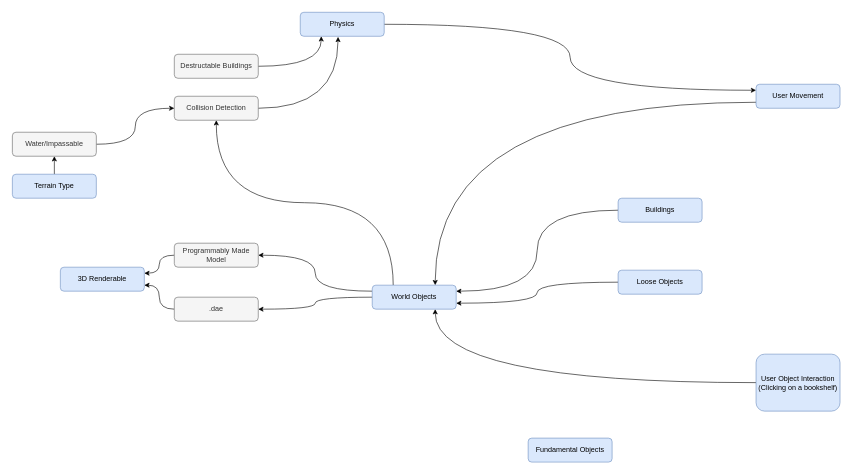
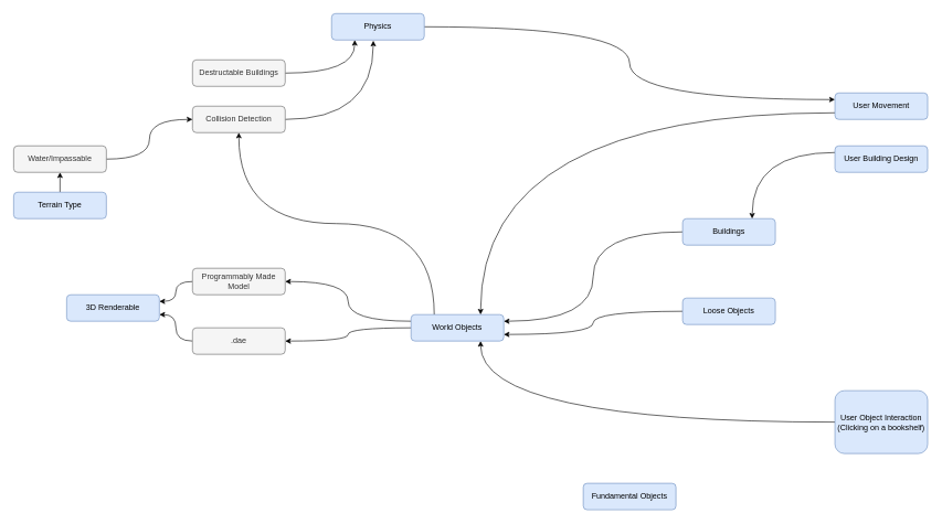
  <mxCell id="0" />
  <mxCell id="1" parent="0" />
  <mxCell id="2" style="edgeStyle=orthogonalEdgeStyle;orthogonalLoop=1;jettySize=auto;html=1;exitX=1;exitY=0.5;exitDx=0;exitDy=0;entryX=0;entryY=0.25;entryDx=0;entryDy=0;curved=1;" parent="1" source="3" target="11" edge="1"><mxGeometry relative="1" as="geometry" /></mxCell>
  <mxCell id="3" value="Physics" style="rounded=1;whiteSpace=wrap;html=1;fillColor=#dae8fc;strokeColor=#6c8ebf;" parent="1" vertex="1"><mxGeometry x="500" y="20" width="140" height="40" as="geometry" /></mxCell>
  <mxCell id="4" style="edgeStyle=orthogonalEdgeStyle;orthogonalLoop=1;jettySize=auto;html=1;exitX=1;exitY=0.5;exitDx=0;exitDy=0;entryX=0.25;entryY=1;entryDx=0;entryDy=0;curved=1;" parent="1" source="5" target="3" edge="1"><mxGeometry relative="1" as="geometry" /></mxCell>
  <mxCell id="5" value="Destructable Buildings" style="rounded=1;whiteSpace=wrap;html=1;fillColor=#f5f5f5;strokeColor=#666666;fontColor=#333333;" parent="1" vertex="1"><mxGeometry x="290" y="90" width="140" height="40" as="geometry" /></mxCell>
  <mxCell id="6" style="edgeStyle=orthogonalEdgeStyle;orthogonalLoop=1;jettySize=auto;html=1;exitX=1;exitY=0.5;exitDx=0;exitDy=0;entryX=0.45;entryY=1.025;entryDx=0;entryDy=0;entryPerimeter=0;curved=1;" parent="1" source="7" target="3" edge="1"><mxGeometry relative="1" as="geometry" /></mxCell>
  <mxCell id="7" value="Collision Detection" style="rounded=1;whiteSpace=wrap;html=1;fillColor=#f5f5f5;strokeColor=#666666;fontColor=#333333;" parent="1" vertex="1"><mxGeometry x="290" y="160" width="140" height="40" as="geometry" /></mxCell>
+ <mxCell id="8" style="edgeStyle=orthogonalEdgeStyle;curved=1;orthogonalLoop=1;jettySize=auto;html=1;exitX=0;exitY=0.25;exitDx=0;exitDy=0;entryX=0.75;entryY=0;entryDx=0;entryDy=0;" parent="1" source="9" target="15" edge="1"><mxGeometry relative="1" as="geometry" /></mxCell>
+ <mxCell id="9" value="User Building Design" style="rounded=1;whiteSpace=wrap;html=1;fillColor=#dae8fc;strokeColor=#6c8ebf;" parent="1" vertex="1"><mxGeometry x="1260" y="220" width="140" height="40" as="geometry" /></mxCell>
  <mxCell id="10" style="edgeStyle=orthogonalEdgeStyle;orthogonalLoop=1;jettySize=auto;html=1;exitX=0;exitY=0.75;exitDx=0;exitDy=0;entryX=0.75;entryY=0;entryDx=0;entryDy=0;curved=1;" parent="1" source="11" target="21" edge="1"><mxGeometry relative="1" as="geometry" /></mxCell>
  <mxCell id="11" value="User Movement" style="rounded=1;whiteSpace=wrap;html=1;fillColor=#dae8fc;strokeColor=#6c8ebf;" parent="1" vertex="1"><mxGeometry x="1260" y="140" width="140" height="40" as="geometry" /></mxCell>
  <mxCell id="12" style="edgeStyle=orthogonalEdgeStyle;orthogonalLoop=1;jettySize=auto;html=1;exitX=0;exitY=0.5;exitDx=0;exitDy=0;entryX=0.75;entryY=1;entryDx=0;entryDy=0;curved=1;" parent="1" source="13" target="21" edge="1"><mxGeometry relative="1" as="geometry" /></mxCell>
  <mxCell id="13" value="&lt;div&gt;User Object Interaction&lt;/div&gt;&lt;div&gt;(Clicking on a bookshelf)&lt;br&gt;&lt;/div&gt;" style="rounded=1;whiteSpace=wrap;html=1;fillColor=#dae8fc;strokeColor=#6c8ebf;" parent="1" vertex="1"><mxGeometry x="1260" y="590" width="140" height="95" as="geometry" /></mxCell>
  <mxCell id="14" style="edgeStyle=orthogonalEdgeStyle;orthogonalLoop=1;jettySize=auto;html=1;exitX=0;exitY=0.5;exitDx=0;exitDy=0;entryX=1;entryY=0.25;entryDx=0;entryDy=0;curved=1;" parent="1" source="15" target="21" edge="1"><mxGeometry relative="1" as="geometry" /></mxCell>
  <mxCell id="15" value="Buildings" style="rounded=1;whiteSpace=wrap;html=1;fillColor=#dae8fc;strokeColor=#6c8ebf;" parent="1" vertex="1"><mxGeometry x="1030" y="330" width="140" height="40" as="geometry" /></mxCell>
  <mxCell id="16" style="edgeStyle=orthogonalEdgeStyle;orthogonalLoop=1;jettySize=auto;html=1;exitX=0;exitY=0.5;exitDx=0;exitDy=0;entryX=1;entryY=0.75;entryDx=0;entryDy=0;curved=1;" parent="1" source="17" target="21" edge="1"><mxGeometry relative="1" as="geometry" /></mxCell>
  <mxCell id="17" value="&lt;div&gt;Loose Objects&lt;/div&gt;" style="rounded=1;whiteSpace=wrap;html=1;fillColor=#dae8fc;strokeColor=#6c8ebf;" parent="1" vertex="1"><mxGeometry x="1030" y="450" width="140" height="40" as="geometry" /></mxCell>
  <mxCell id="18" style="edgeStyle=orthogonalEdgeStyle;orthogonalLoop=1;jettySize=auto;html=1;exitX=0;exitY=0.25;exitDx=0;exitDy=0;entryX=1;entryY=0.5;entryDx=0;entryDy=0;curved=1;" parent="1" source="21" target="24" edge="1"><mxGeometry relative="1" as="geometry" /></mxCell>
  <mxCell id="19" style="edgeStyle=orthogonalEdgeStyle;orthogonalLoop=1;jettySize=auto;html=1;exitX=0;exitY=0.5;exitDx=0;exitDy=0;entryX=1;entryY=0.5;entryDx=0;entryDy=0;curved=1;" parent="1" source="21" target="26" edge="1"><mxGeometry relative="1" as="geometry" /></mxCell>
  <mxCell id="20" style="edgeStyle=orthogonalEdgeStyle;orthogonalLoop=1;jettySize=auto;html=1;exitX=0.25;exitY=0;exitDx=0;exitDy=0;entryX=0.5;entryY=1;entryDx=0;entryDy=0;curved=1;" parent="1" source="21" target="7" edge="1"><mxGeometry relative="1" as="geometry" /></mxCell>
  <mxCell id="21" value="World Objects" style="rounded=1;whiteSpace=wrap;html=1;fillColor=#dae8fc;strokeColor=#6c8ebf;" parent="1" vertex="1"><mxGeometry x="620" y="475" width="140" height="40" as="geometry" /></mxCell>
  <mxCell id="22" value="3D Renderable" style="rounded=1;whiteSpace=wrap;html=1;fillColor=#dae8fc;strokeColor=#6c8ebf;" parent="1" vertex="1"><mxGeometry x="100" y="445" width="140" height="40" as="geometry" /></mxCell>
  <mxCell id="23" style="edgeStyle=orthogonalEdgeStyle;orthogonalLoop=1;jettySize=auto;html=1;exitX=0;exitY=0.5;exitDx=0;exitDy=0;entryX=1;entryY=0.25;entryDx=0;entryDy=0;curved=1;" parent="1" source="24" target="22" edge="1"><mxGeometry relative="1" as="geometry" /></mxCell>
  <mxCell id="24" value="&lt;div&gt;Programmably Made&lt;/div&gt;&lt;div&gt;Model&lt;br&gt;&lt;/div&gt;" style="rounded=1;whiteSpace=wrap;html=1;fillColor=#f5f5f5;strokeColor=#666666;fontColor=#333333;" parent="1" vertex="1"><mxGeometry x="290" y="405" width="140" height="40" as="geometry" /></mxCell>
  <mxCell id="25" style="edgeStyle=orthogonalEdgeStyle;orthogonalLoop=1;jettySize=auto;html=1;exitX=0;exitY=0.5;exitDx=0;exitDy=0;entryX=1;entryY=0.75;entryDx=0;entryDy=0;curved=1;" parent="1" source="26" target="22" edge="1"><mxGeometry relative="1" as="geometry" /></mxCell>
  <mxCell id="26" value=".dae" style="rounded=1;whiteSpace=wrap;html=1;fillColor=#f5f5f5;strokeColor=#666666;fontColor=#333333;" parent="1" vertex="1"><mxGeometry x="290" y="495" width="140" height="40" as="geometry" /></mxCell>
  <mxCell id="27" value="Fundamental Objects" style="rounded=1;whiteSpace=wrap;html=1;fillColor=#dae8fc;strokeColor=#6c8ebf;" parent="1" vertex="1"><mxGeometry x="880" y="730" width="140" height="40" as="geometry" /></mxCell>
  <mxCell id="28" style="edgeStyle=orthogonalEdgeStyle;rounded=0;orthogonalLoop=1;jettySize=auto;html=1;exitX=0.5;exitY=0;exitDx=0;exitDy=0;entryX=0.5;entryY=1;entryDx=0;entryDy=0;" edge="1" parent="1" source="29" target="31"><mxGeometry relative="1" as="geometry" /></mxCell>
  <mxCell id="29" value="Terrain Type" style="rounded=1;whiteSpace=wrap;html=1;fillColor=#dae8fc;strokeColor=#6c8ebf;" vertex="1" parent="1"><mxGeometry x="20" y="290" width="140" height="40" as="geometry" /></mxCell>
  <mxCell id="30" style="edgeStyle=orthogonalEdgeStyle;orthogonalLoop=1;jettySize=auto;html=1;exitX=1;exitY=0.5;exitDx=0;exitDy=0;entryX=0;entryY=0.5;entryDx=0;entryDy=0;curved=1;" edge="1" parent="1" source="31" target="7"><mxGeometry relative="1" as="geometry" /></mxCell>
  <mxCell id="31" value="Water/Impassable" style="rounded=1;whiteSpace=wrap;html=1;fillColor=#f5f5f5;strokeColor=#666666;fontColor=#333333;" vertex="1" parent="1"><mxGeometry x="20" y="220" width="140" height="40" as="geometry" /></mxCell>
